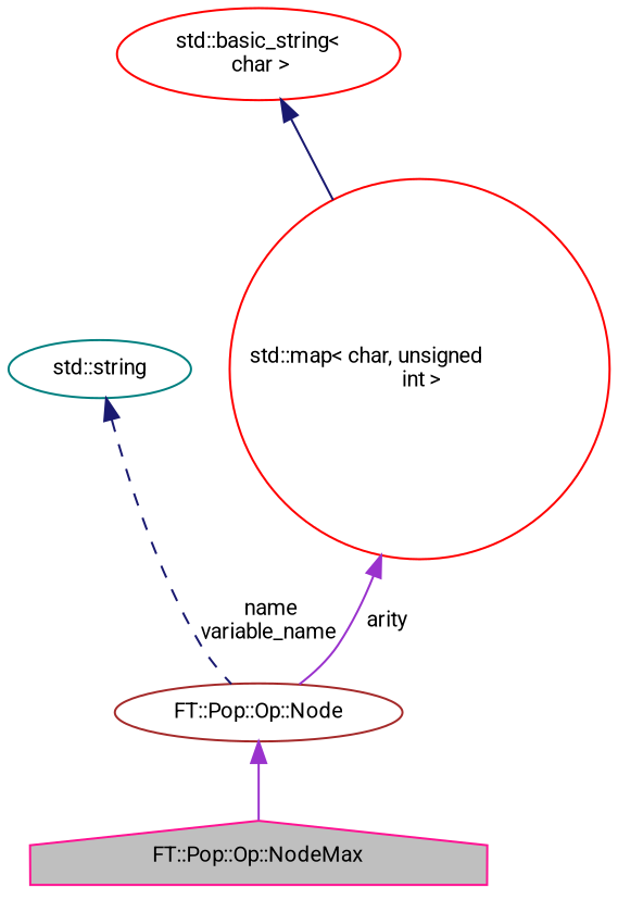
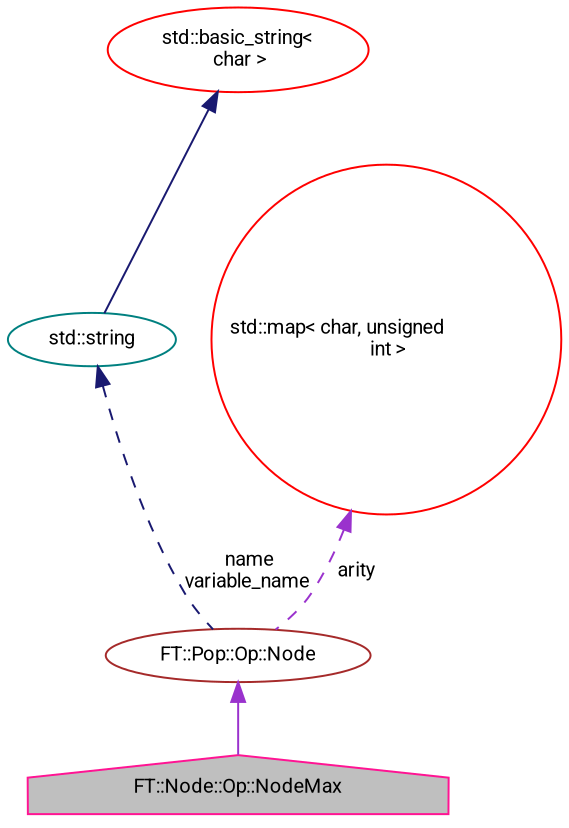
  digraph {
    fontname=Roboto
    node [color=red fillcolor=white fontname=Roboto fontsize=10 shape=ellipse style=filled]
    edge [color=darkorchid3 dir=back fontname=Roboto fontsize=10 labelfontname=Helvetica labelfontsize=10 style=solid]
-   n1 [color=deeppink fillcolor=grey75 fontcolor=black height=0.2 label="FT::Pop::Op::NodeMax" shape=house width=0.4]
+   n1 [color=deeppink fillcolor=grey75 fontcolor=black height=0.2 label="FT::Node::Op::NodeMax" shape=house width=0.4]
    n2 [color=brown height=0.2 label="FT::Pop::Op::Node" width=0.4]
    n3 [color=teal height=0.2 label="std::string" width=0.4]
    n4 [height=0.2 label="std::basic_string\<\l char \>" width=0.4]
    n5 [height=0.2 label="std::map\< char, unsigned\l int \>" shape=circle width=0.4]
    n2 -> n1
    n3 -> n2 [color=midnightblue label=" name\nvariable_name" style=dashed]
-   n4 -> n5 [color=midnightblue]
-   n5 -> n2 [label=" arity"]
+   n4 -> n3 [color=midnightblue]
+   n5 -> n2 [label=" arity" style=dashed]
  }
